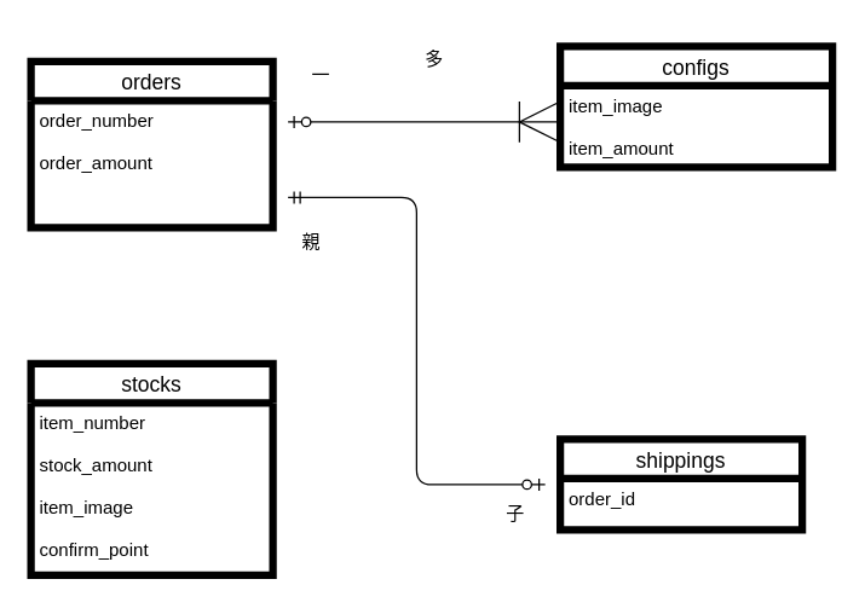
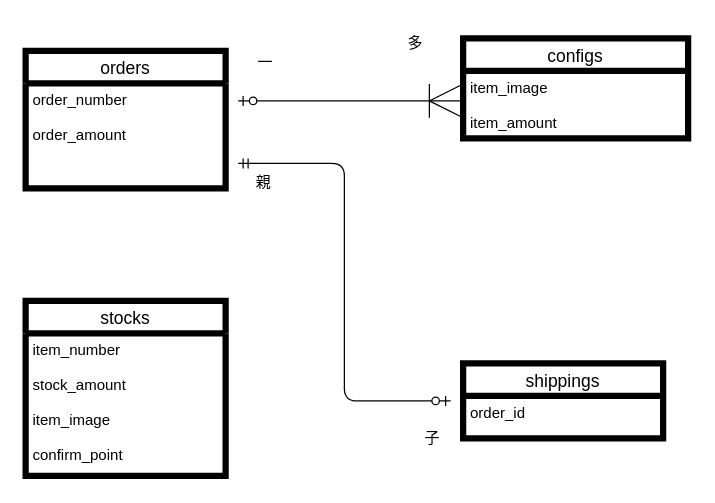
  <mxCell id="0" />
  <mxCell id="1" parent="0" />
  <mxCell id="2" value="orders" style="swimlane;fontStyle=0;childLayout=stackLayout;horizontal=1;startSize=26;horizontalStack=0;resizeParent=1;resizeParentMax=0;resizeLast=0;collapsible=1;marginBottom=0;align=center;fontSize=14;strokeWidth=5;fillColor=default;" parent="1" vertex="1"><mxGeometry x="20" y="40" width="160" height="110" as="geometry" /></mxCell>
  <mxCell id="3" value="order_number&#10;&#10;order_amount" style="text;strokeColor=none;fillColor=none;spacingLeft=4;spacingRight=4;overflow=hidden;rotatable=0;points=[[0,0.5],[1,0.5]];portConstraint=eastwest;fontSize=12;" parent="2" vertex="1"><mxGeometry y="26" width="160" height="84" as="geometry" /></mxCell>
  <mxCell id="4" value="configs" style="swimlane;fontStyle=0;childLayout=stackLayout;horizontal=1;startSize=26;horizontalStack=0;resizeParent=1;resizeParentMax=0;resizeLast=0;collapsible=1;marginBottom=0;align=center;fontSize=14;strokeWidth=5;fillColor=default;" parent="1" vertex="1"><mxGeometry x="370" y="30" width="180" height="80" as="geometry" /></mxCell>
  <mxCell id="5" value="item_image&#10;&#10;item_amount" style="text;strokeColor=none;fillColor=none;spacingLeft=4;spacingRight=4;overflow=hidden;rotatable=0;points=[[0,0.5],[1,0.5]];portConstraint=eastwest;fontSize=12;" parent="4" vertex="1"><mxGeometry y="26" width="180" height="54" as="geometry" /></mxCell>
  <mxCell id="6" value="stocks" style="swimlane;fontStyle=0;childLayout=stackLayout;horizontal=1;startSize=26;horizontalStack=0;resizeParent=1;resizeParentMax=0;resizeLast=0;collapsible=1;marginBottom=0;align=center;fontSize=14;strokeWidth=5;fillColor=default;" parent="1" vertex="1"><mxGeometry x="20" y="240" width="160" height="140" as="geometry" /></mxCell>
  <mxCell id="7" value="item_number&#10;&#10;stock_amount&#10;&#10;item_image&#10;&#10;confirm_point" style="text;strokeColor=none;fillColor=none;spacingLeft=4;spacingRight=4;overflow=hidden;rotatable=0;points=[[0,0.5],[1,0.5]];portConstraint=eastwest;fontSize=12;" parent="6" vertex="1"><mxGeometry y="26" width="160" height="114" as="geometry" /></mxCell>
  <mxCell id="8" value="" style="edgeStyle=entityRelationEdgeStyle;fontSize=12;html=1;endArrow=ERoneToMany;startArrow=ERzeroToOne;endSize=25;strokeColor=default;" parent="1" edge="1"><mxGeometry width="100" height="100" relative="1" as="geometry"><mxPoint x="190" y="80" as="sourcePoint" /><mxPoint x="370" y="80" as="targetPoint" /></mxGeometry></mxCell>
- <mxCell id="9" value="子" style="text;html=1;align=center;verticalAlign=middle;resizable=0;points=[];autosize=1;strokeColor=none;fillColor=none;" parent="1" vertex="1"><mxGeometry x="325" y="330" width="30" height="20" as="geometry" /></mxCell>
+ <mxCell id="9" value="子" style="text;html=1;align=center;verticalAlign=middle;resizable=0;points=[];autosize=1;strokeColor=none;fillColor=none;" parent="1" vertex="1"><mxGeometry x="330" y="340" width="30" height="20" as="geometry" /></mxCell>
  <mxCell id="10" value="一" style="text;strokeColor=none;fillColor=none;spacingLeft=4;spacingRight=4;overflow=hidden;rotatable=0;points=[[0,0.5],[1,0.5]];portConstraint=eastwest;fontSize=12;" parent="1" vertex="1"><mxGeometry x="200" y="35" width="40" height="30" as="geometry" /></mxCell>
- <mxCell id="11" value="多" style="text;strokeColor=none;fillColor=none;spacingLeft=4;spacingRight=4;overflow=hidden;rotatable=0;points=[[0,0.5],[1,0.5]];portConstraint=eastwest;fontSize=12;" parent="1" vertex="1"><mxGeometry x="275" y="25" width="40" height="30" as="geometry" /></mxCell>
+ <mxCell id="11" value="多" style="text;strokeColor=none;fillColor=none;spacingLeft=4;spacingRight=4;overflow=hidden;rotatable=0;points=[[0,0.5],[1,0.5]];portConstraint=eastwest;fontSize=12;" parent="1" vertex="1"><mxGeometry x="320" y="20" width="40" height="30" as="geometry" /></mxCell>
  <mxCell id="12" value="shippings" style="swimlane;fontStyle=0;childLayout=stackLayout;horizontal=1;startSize=26;horizontalStack=0;resizeParent=1;resizeParentMax=0;resizeLast=0;collapsible=1;marginBottom=0;align=center;fontSize=14;strokeWidth=5;fillColor=default;" vertex="1" parent="1"><mxGeometry x="370" y="290" width="160" height="60" as="geometry" /></mxCell>
  <mxCell id="13" value="order_id" style="text;strokeColor=none;fillColor=none;spacingLeft=4;spacingRight=4;overflow=hidden;rotatable=0;points=[[0,0.5],[1,0.5]];portConstraint=eastwest;fontSize=12;" vertex="1" parent="12"><mxGeometry y="26" width="160" height="34" as="geometry" /></mxCell>
- <mxCell id="14" value="親" style="text;html=1;align=center;verticalAlign=middle;resizable=0;points=[];autosize=1;strokeColor=none;fillColor=none;" vertex="1" parent="1"><mxGeometry x="190" y="150" width="30" height="20" as="geometry" /></mxCell>
+ <mxCell id="14" value="親" style="text;html=1;align=center;verticalAlign=middle;resizable=0;points=[];autosize=1;strokeColor=none;fillColor=none;" vertex="1" parent="1"><mxGeometry x="195" y="135" width="30" height="20" as="geometry" /></mxCell>
  <mxCell id="15" value="" style="edgeStyle=elbowEdgeStyle;fontSize=12;html=1;endArrow=ERzeroToOne;startArrow=ERmandOne;" edge="1" parent="1"><mxGeometry width="100" height="100" relative="1" as="geometry"><mxPoint x="190" y="130" as="sourcePoint" /><mxPoint x="360" y="320" as="targetPoint" /><Array as="points" /></mxGeometry></mxCell>
